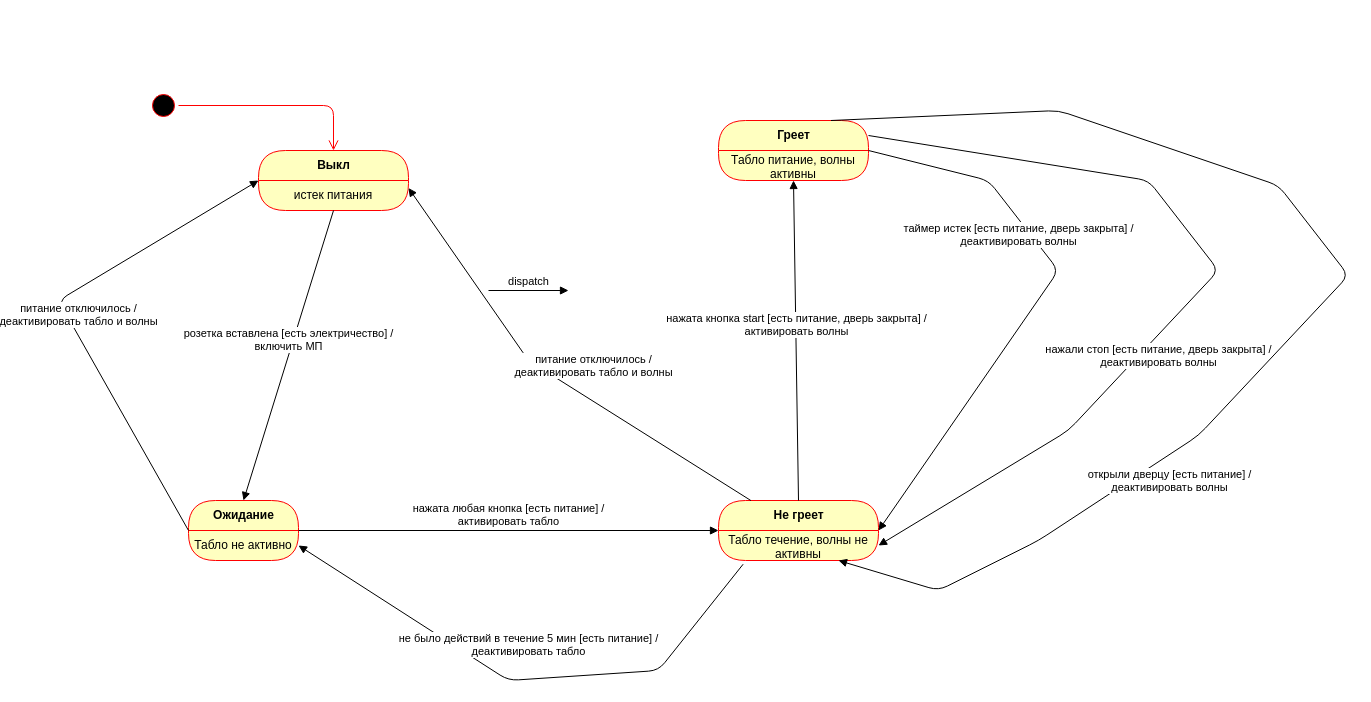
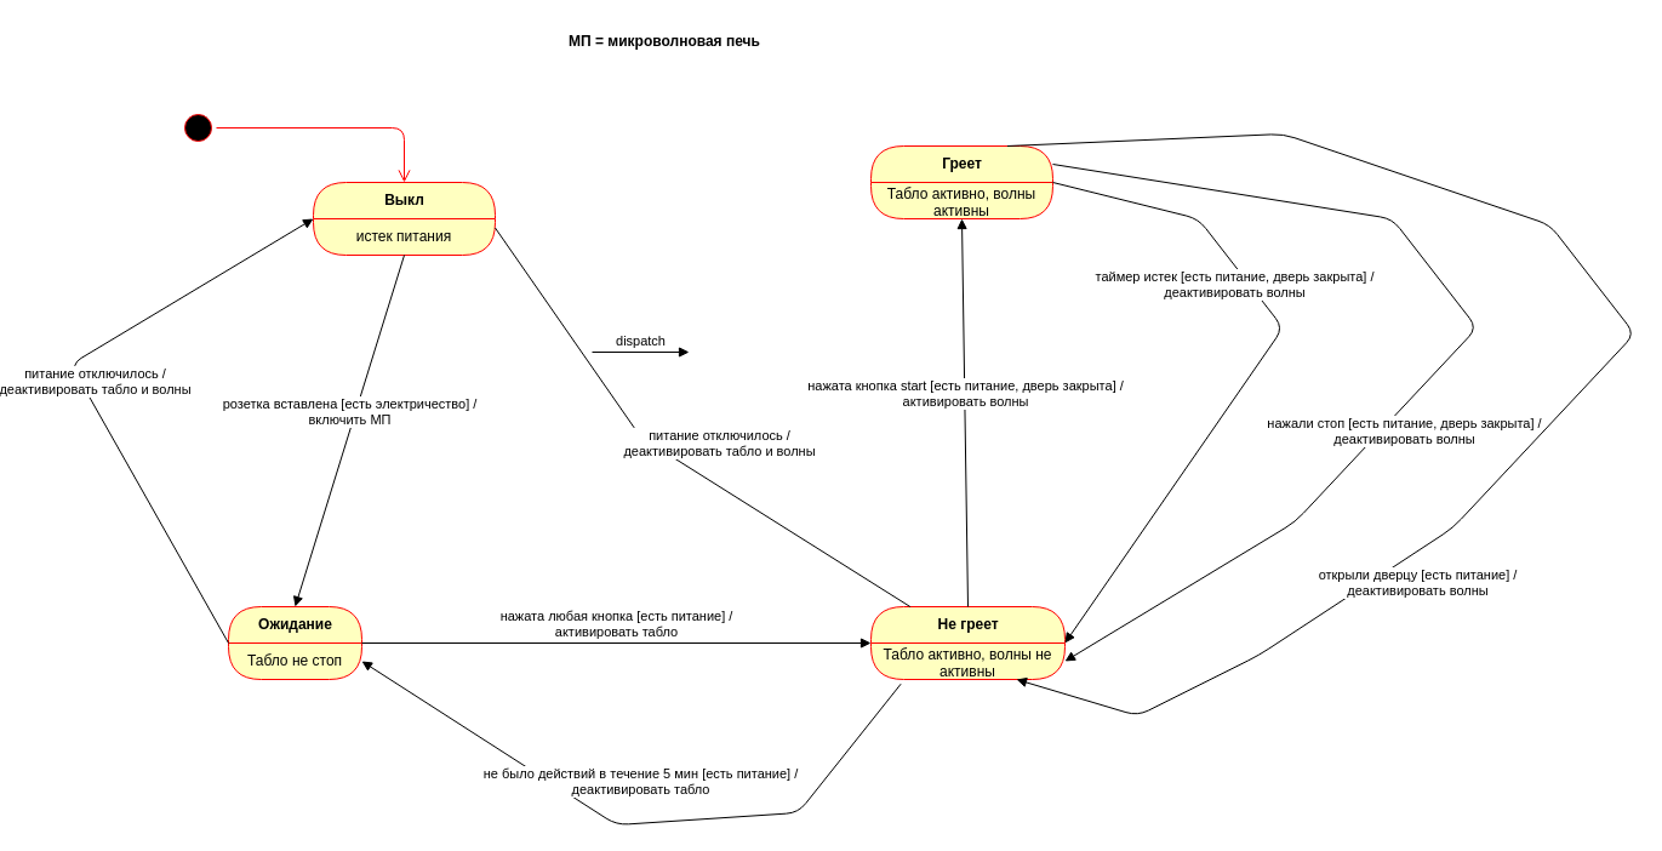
  <mxCell id="0" />
  <mxCell id="1" parent="0" />
  <mxCell id="2" value="Ожидание" style="swimlane;html=1;fontStyle=1;align=center;verticalAlign=middle;childLayout=stackLayout;horizontal=1;startSize=30;horizontalStack=0;resizeParent=0;resizeLast=1;container=0;fontColor=#000000;collapsible=0;rounded=1;arcSize=30;strokeColor=#ff0000;fillColor=#ffffc0;swimlaneFillColor=#ffffc0;dropTarget=0;" parent="1" vertex="1"><mxGeometry x="150" y="500" width="110" height="60" as="geometry" /></mxCell>
- <mxCell id="3" value="Табло не активно" style="text;html=1;strokeColor=none;fillColor=none;align=center;verticalAlign=middle;spacingLeft=4;spacingRight=4;whiteSpace=wrap;overflow=hidden;rotatable=0;fontColor=#000000;" parent="2" vertex="1"><mxGeometry y="30" width="110" height="30" as="geometry" /></mxCell>
+ <mxCell id="3" value="Табло не стоп" style="text;html=1;strokeColor=none;fillColor=none;align=center;verticalAlign=middle;spacingLeft=4;spacingRight=4;whiteSpace=wrap;overflow=hidden;rotatable=0;fontColor=#000000;" parent="2" vertex="1"><mxGeometry y="30" width="110" height="30" as="geometry" /></mxCell>
  <mxCell id="4" value="Греет" style="swimlane;html=1;fontStyle=1;align=center;verticalAlign=middle;childLayout=stackLayout;horizontal=1;startSize=30;horizontalStack=0;resizeParent=0;resizeLast=1;container=0;fontColor=#000000;collapsible=0;rounded=1;arcSize=30;strokeColor=#ff0000;fillColor=#ffffc0;swimlaneFillColor=#ffffc0;dropTarget=0;" parent="1" vertex="1"><mxGeometry x="680" y="120" width="150" height="60" as="geometry" /></mxCell>
- <mxCell id="5" value="Табло питание, волны активны" style="text;html=1;strokeColor=none;fillColor=none;align=center;verticalAlign=middle;spacingLeft=4;spacingRight=4;whiteSpace=wrap;overflow=hidden;rotatable=0;fontColor=#000000;" parent="4" vertex="1"><mxGeometry y="30" width="150" height="30" as="geometry" /></mxCell>
+ <mxCell id="5" value="Табло активно, волны активны" style="text;html=1;strokeColor=none;fillColor=none;align=center;verticalAlign=middle;spacingLeft=4;spacingRight=4;whiteSpace=wrap;overflow=hidden;rotatable=0;fontColor=#000000;" parent="4" vertex="1"><mxGeometry y="30" width="150" height="30" as="geometry" /></mxCell>
  <mxCell id="6" value="Не греет" style="swimlane;html=1;fontStyle=1;align=center;verticalAlign=middle;childLayout=stackLayout;horizontal=1;startSize=30;horizontalStack=0;resizeParent=0;resizeLast=1;container=0;fontColor=#000000;collapsible=0;rounded=1;arcSize=30;strokeColor=#ff0000;fillColor=#ffffc0;swimlaneFillColor=#ffffc0;dropTarget=0;" parent="1" vertex="1"><mxGeometry x="680" y="500" width="160" height="60" as="geometry" /></mxCell>
- <mxCell id="7" value="Табло течение, волны не активны" style="text;html=1;strokeColor=none;fillColor=none;align=center;verticalAlign=middle;spacingLeft=4;spacingRight=4;whiteSpace=wrap;overflow=hidden;rotatable=0;fontColor=#000000;" parent="6" vertex="1"><mxGeometry y="30" width="160" height="30" as="geometry" /></mxCell>
+ <mxCell id="7" value="Табло активно, волны не активны" style="text;html=1;strokeColor=none;fillColor=none;align=center;verticalAlign=middle;spacingLeft=4;spacingRight=4;whiteSpace=wrap;overflow=hidden;rotatable=0;fontColor=#000000;" parent="6" vertex="1"><mxGeometry y="30" width="160" height="30" as="geometry" /></mxCell>
  <mxCell id="8" value="" style="ellipse;html=1;shape=startState;fillColor=#000000;strokeColor=#ff0000;" parent="1" vertex="1"><mxGeometry x="110" y="90" width="30" height="30" as="geometry" /></mxCell>
  <mxCell id="9" value="" style="edgeStyle=orthogonalEdgeStyle;html=1;verticalAlign=bottom;endArrow=open;endSize=8;strokeColor=#ff0000;entryX=0.5;entryY=0;entryDx=0;entryDy=0;" parent="1" source="8" target="10" edge="1"><mxGeometry relative="1" as="geometry"><mxPoint x="245" y="130" as="targetPoint" /></mxGeometry></mxCell>
  <mxCell id="10" value="Выкл" style="swimlane;html=1;fontStyle=1;align=center;verticalAlign=middle;childLayout=stackLayout;horizontal=1;startSize=30;horizontalStack=0;resizeParent=0;resizeLast=1;container=0;fontColor=#000000;collapsible=0;rounded=1;arcSize=30;strokeColor=#ff0000;fillColor=#ffffc0;swimlaneFillColor=#ffffc0;dropTarget=0;" parent="1" vertex="1"><mxGeometry x="220" y="150" width="150" height="60" as="geometry" /></mxCell>
  <mxCell id="11" value="истек питания" style="text;html=1;strokeColor=none;fillColor=none;align=center;verticalAlign=middle;spacingLeft=4;spacingRight=4;whiteSpace=wrap;overflow=hidden;rotatable=0;fontColor=#000000;" parent="10" vertex="1"><mxGeometry y="30" width="150" height="30" as="geometry" /></mxCell>
  <mxCell id="12" value="розетка вставлена [есть электричество] /&lt;br&gt;включить МП" style="html=1;verticalAlign=bottom;endArrow=block;exitX=0.5;exitY=1;exitDx=0;exitDy=0;entryX=0.5;entryY=0;entryDx=0;entryDy=0;" parent="1" source="11" target="2" edge="1"><mxGeometry width="80" relative="1" as="geometry"><mxPoint x="340" y="270" as="sourcePoint" /><mxPoint x="420" y="270" as="targetPoint" /></mxGeometry></mxCell>
+ <mxCell id="13" value="МП = микроволновая печь" style="text;align=center;fontStyle=1;verticalAlign=middle;spacingLeft=3;spacingRight=3;strokeColor=none;rotatable=0;points=[[0,0.5],[1,0.5]];portConstraint=eastwest;" parent="1" vertex="1"><mxGeometry x="410" y="20" width="200" height="26" as="geometry" /></mxCell>
  <mxCell id="14" value="нажата любая кнопка [есть питание] /&lt;br&gt;активировать табло" style="html=1;verticalAlign=bottom;endArrow=block;exitX=1;exitY=0;exitDx=0;exitDy=0;entryX=0;entryY=0;entryDx=0;entryDy=0;" parent="1" source="3" target="7" edge="1"><mxGeometry width="80" relative="1" as="geometry"><mxPoint x="400" y="480" as="sourcePoint" /><mxPoint x="480" y="480" as="targetPoint" /></mxGeometry></mxCell>
  <mxCell id="15" value="нажата кнопка start [есть питание, дверь закрыта] /&lt;br&gt;активировать волны" style="html=1;verticalAlign=bottom;endArrow=block;exitX=0.5;exitY=0;exitDx=0;exitDy=0;entryX=0.5;entryY=1;entryDx=0;entryDy=0;" parent="1" source="6" target="5" edge="1"><mxGeometry width="80" relative="1" as="geometry"><mxPoint x="470" y="300" as="sourcePoint" /><mxPoint x="550" y="300" as="targetPoint" /></mxGeometry></mxCell>
- <mxCell id="16" value="питание отключилось /&lt;br&gt;деактивировать табло и волны" style="html=1;verticalAlign=bottom;endArrow=block;entryX=1;entryY=0.25;entryDx=0;entryDy=0;" parent="1" source="6" target="11" edge="1"><mxGeometry x="-0.167" y="-17" width="80" relative="1" as="geometry"><mxPoint x="440" y="320" as="sourcePoint" /><mxPoint x="520" y="320" as="targetPoint" /><Array as="points"><mxPoint x="490" y="360" /></Array><mxPoint as="offset" /></mxGeometry></mxCell>
+ <mxCell id="16" value="питание отключилось /&lt;br&gt;деактивировать табло и волны" style="html=1;verticalAlign=bottom;endArrow=none;entryX=1;entryY=0.25;entryDx=0;entryDy=0;" parent="1" source="6" target="11" edge="1"><mxGeometry x="-0.167" y="-17" width="80" relative="1" as="geometry"><mxPoint x="440" y="320" as="sourcePoint" /><mxPoint x="520" y="320" as="targetPoint" /><Array as="points"><mxPoint x="490" y="360" /></Array><mxPoint as="offset" /></mxGeometry></mxCell>
  <mxCell id="17" value="dispatch" style="html=1;verticalAlign=bottom;endArrow=block;" parent="1" edge="1"><mxGeometry width="80" relative="1" as="geometry"><mxPoint x="450" y="290" as="sourcePoint" /><mxPoint x="530" y="290" as="targetPoint" /></mxGeometry></mxCell>
  <mxCell id="18" value="питание отключилось /&lt;br&gt;деактивировать табло и волны" style="html=1;verticalAlign=bottom;endArrow=block;exitX=0;exitY=0.5;exitDx=0;exitDy=0;entryX=0;entryY=0;entryDx=0;entryDy=0;" parent="1" source="2" target="11" edge="1"><mxGeometry x="-0.082" y="-3" width="80" relative="1" as="geometry"><mxPoint x="310" y="430" as="sourcePoint" /><mxPoint x="390" y="430" as="targetPoint" /><Array as="points"><mxPoint x="20" y="300" /></Array><mxPoint as="offset" /></mxGeometry></mxCell>
  <mxCell id="19" value="не было действий в течение 5 мин [есть питание] /&lt;br&gt;деактивировать табло" style="html=1;verticalAlign=bottom;endArrow=block;exitX=0.154;exitY=1.124;exitDx=0;exitDy=0;exitPerimeter=0;entryX=1;entryY=0.5;entryDx=0;entryDy=0;" parent="1" source="7" target="3" edge="1"><mxGeometry x="-0.011" y="-19" width="80" relative="1" as="geometry"><mxPoint x="550" y="700" as="sourcePoint" /><mxPoint x="630" y="700" as="targetPoint" /><Array as="points"><mxPoint x="620" y="670" /><mxPoint x="470" y="680" /></Array><mxPoint as="offset" /></mxGeometry></mxCell>
  <mxCell id="20" value="таймер истек [есть питание, дверь закрыта] /&lt;br&gt;деактивировать волны" style="html=1;verticalAlign=bottom;endArrow=block;exitX=1;exitY=0;exitDx=0;exitDy=0;entryX=1;entryY=0.5;entryDx=0;entryDy=0;" edge="1" parent="1" source="5" target="6"><mxGeometry x="-0.287" y="-19" width="80" relative="1" as="geometry"><mxPoint x="995" y="480" as="sourcePoint" /><mxPoint x="990" y="160" as="targetPoint" /><Array as="points"><mxPoint x="950" y="180" /><mxPoint x="1020" y="270" /></Array><mxPoint as="offset" /></mxGeometry></mxCell>
  <mxCell id="21" value="нажали стоп [есть питание, дверь закрыта] /&lt;br&gt;деактивировать волны" style="html=1;verticalAlign=bottom;endArrow=block;exitX=1;exitY=0.25;exitDx=0;exitDy=0;entryX=1;entryY=0.5;entryDx=0;entryDy=0;" edge="1" parent="1" source="4" target="7"><mxGeometry x="0.22" y="25" width="80" relative="1" as="geometry"><mxPoint x="990" y="150" as="sourcePoint" /><mxPoint x="1000" y="530" as="targetPoint" /><Array as="points"><mxPoint x="1110" y="180" /><mxPoint x="1180" y="270" /><mxPoint x="1030" y="430" /></Array><mxPoint as="offset" /></mxGeometry></mxCell>
  <mxCell id="22" value="открыли дверцу [есть питание] /&lt;br&gt;деактивировать волны" style="html=1;verticalAlign=bottom;endArrow=block;exitX=0.75;exitY=0;exitDx=0;exitDy=0;entryX=0.75;entryY=1;entryDx=0;entryDy=0;" edge="1" parent="1" source="4" target="7"><mxGeometry x="0.417" y="35" width="80" relative="1" as="geometry"><mxPoint x="960" y="140" as="sourcePoint" /><mxPoint x="970" y="550" as="targetPoint" /><Array as="points"><mxPoint x="1020" y="110" /><mxPoint x="1240" y="185" /><mxPoint x="1310" y="275" /><mxPoint x="1160" y="435" /><mxPoint x="1000" y="540" /><mxPoint x="900" y="590" /></Array><mxPoint as="offset" /></mxGeometry></mxCell>
